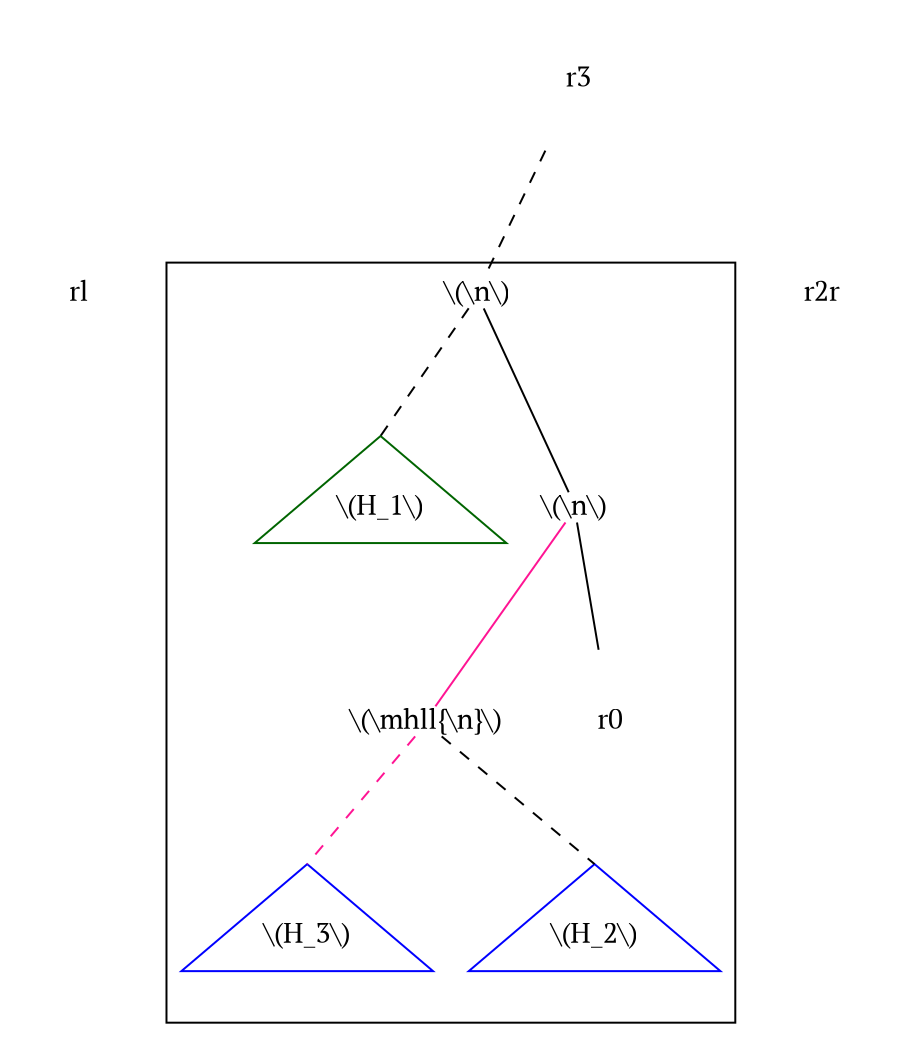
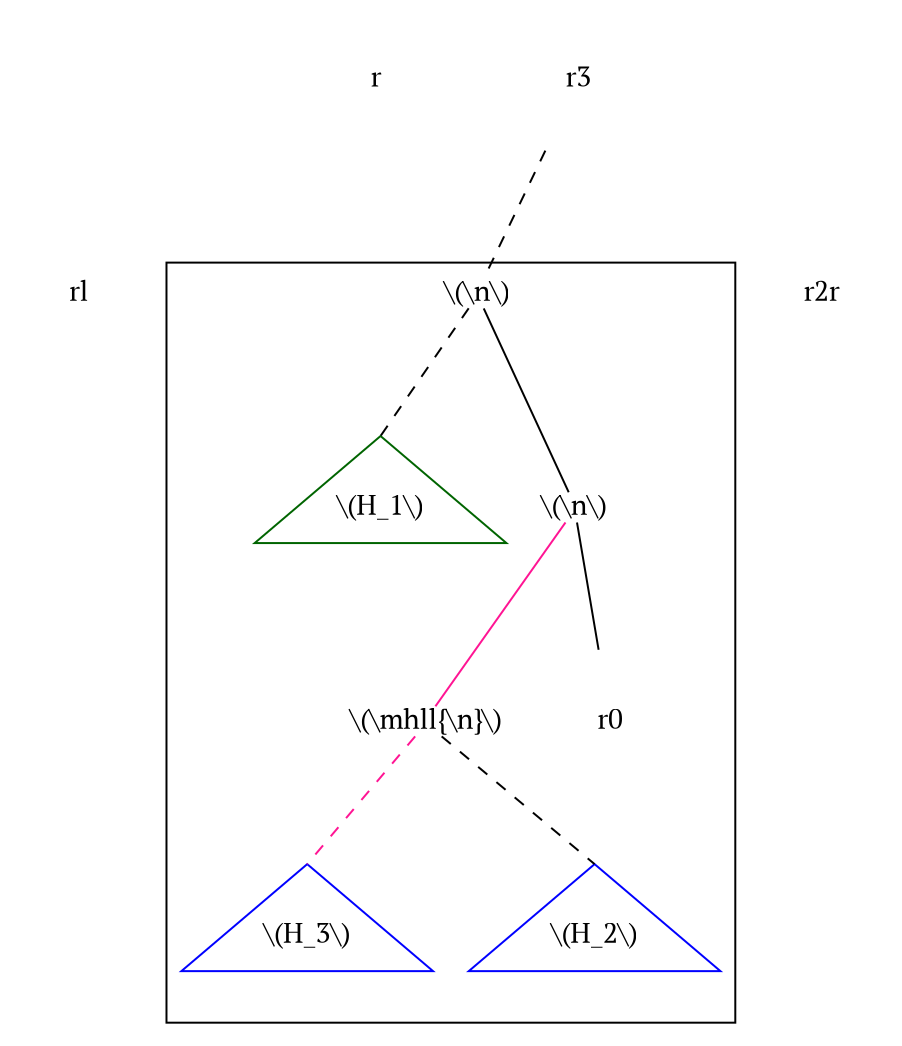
  graph {
    fontname="PT Serif"
    splines=false
    node [color=darkgreen fontname="PT Serif" shape=none]
    edge [color=black fontname="PT Serif" style=dashed]
    n1 [height=1 label="\\(\\n\\)" shape=plain width=1]
    n2 [height=1 label="\\(H_1\\)" shape=triangle width=1]
    n3 [height=1 label="\\(\\n\\)" shape=plain width=1]
    n4 [color=blue height=1 label="\\(\\mhll{\\n}\\)" shape=plain width=1]
    r0 [height=1 width=1]
    n6 [color=blue height=1 label="\\(H_3\\)" shape=triangle width=1]
    n7 [color=blue height=1 label="\\(H_2\\)" shape=triangle width=1]
+   r [height=1 width=1]
    rl [height=1 width=1]
    n10 [height=1 label=r3 width=1]
    r2r [height=1 width=1]
    subgraph cluster_1 {
      n1
      n2
      n3
      n4
      r0
      n6
      n7
    }
    n1 -- n2 [headport=n]
    n1 -- n3 [style=""]
    n3 -- n4 [color=deeppink style=""]
    n3 -- r0 [style=""]
    n4 -- n6 [color=deeppink headport=n]
    n4 -- n7 [headport=n]
+   r -- n1 [style=invis color=""]
+   r -- rl [style=invis color=""]
    n10 -- n1
    n10 -- r2r [style=invis color=""]
  }
